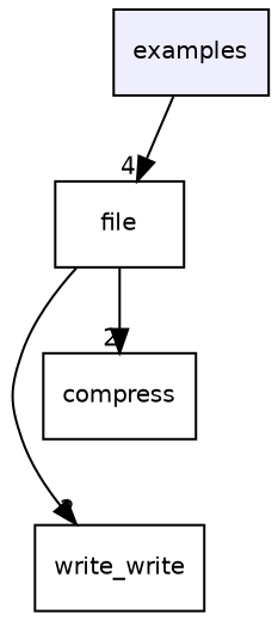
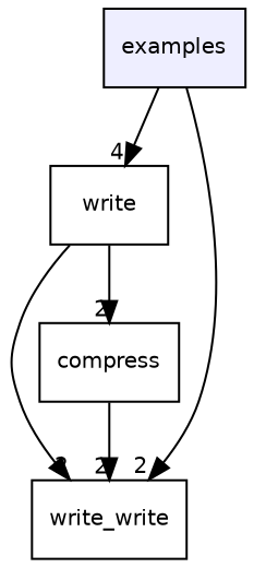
  digraph {
    compound=true
    node [fontname=Helvetica fontsize=10 shape=box]
    edge [headlabel=2 labeldistance=1.5 labelfontname=Helvetica labelfontsize=10]
    n1 [fillcolor="#eeeeff" label=examples pencolor=black style=filled]
-   n2 [label=file]
+   n2 [label=write]
    n3 [label=write_write]
    n4 [label=compress]
    n1 -> n2 [headlabel=4]
+   n1 -> n3
    n2 -> n3
    n2 -> n4
+   n4 -> n3
  }
